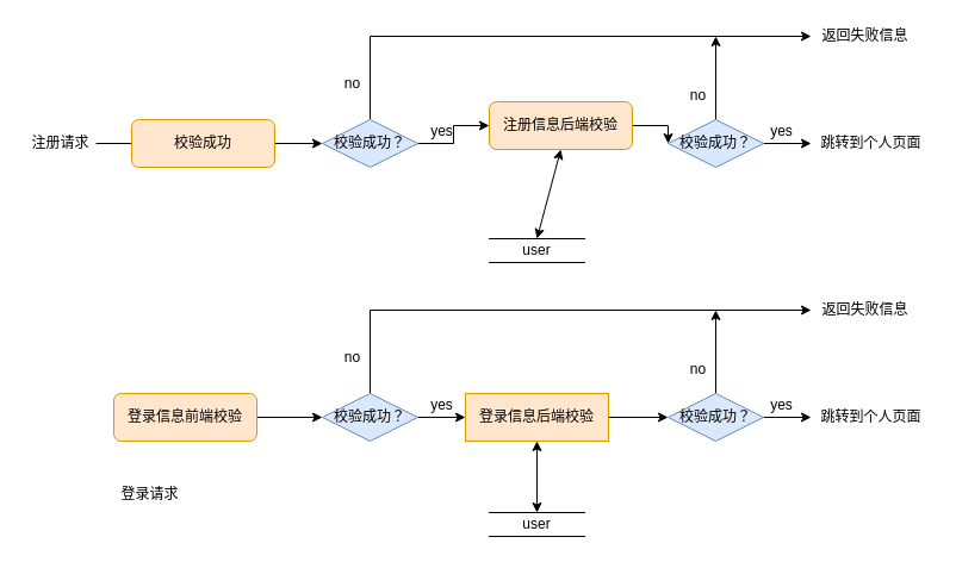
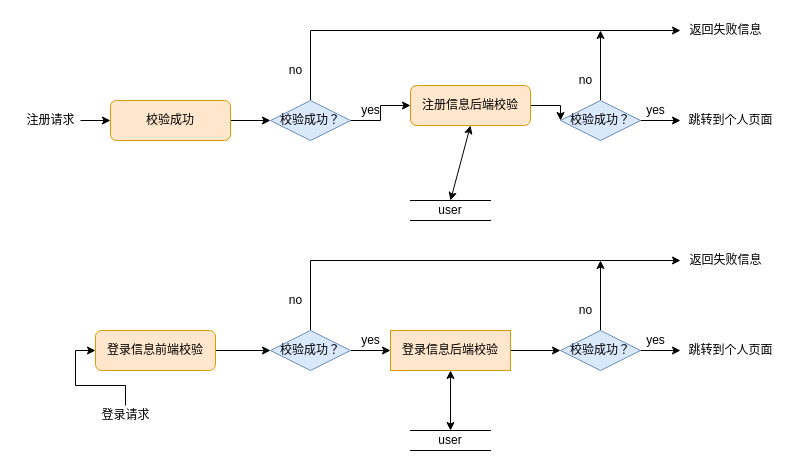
  <mxCell id="0" />
  <mxCell id="1" parent="0" />
- <mxCell id="2" style="edgeStyle=orthogonalEdgeStyle;rounded=0;orthogonalLoop=1;jettySize=auto;html=1;entryX=0;entryY=0.5;entryDx=0;entryDy=0;endArrow=none;" edge="1" parent="1" source="3" target="5"><mxGeometry relative="1" as="geometry" /></mxCell>
+ <mxCell id="2" style="edgeStyle=orthogonalEdgeStyle;rounded=0;orthogonalLoop=1;jettySize=auto;html=1;entryX=0;entryY=0.5;entryDx=0;entryDy=0;" edge="1" parent="1" source="3" target="5"><mxGeometry relative="1" as="geometry" /></mxCell>
  <mxCell id="3" value="注册请求" style="text;html=1;align=center;verticalAlign=middle;resizable=0;points=[];autosize=1;strokeColor=none;fillColor=none;" vertex="1" parent="1"><mxGeometry x="20" y="110" width="60" height="20" as="geometry" /></mxCell>
  <mxCell id="4" style="edgeStyle=orthogonalEdgeStyle;rounded=0;orthogonalLoop=1;jettySize=auto;html=1;exitX=1;exitY=0.5;exitDx=0;exitDy=0;entryX=0;entryY=0.5;entryDx=0;entryDy=0;" edge="1" parent="1" source="5" target="11"><mxGeometry relative="1" as="geometry" /></mxCell>
  <mxCell id="5" value="校验成功" style="rounded=1;whiteSpace=wrap;html=1;fillColor=#ffe6cc;strokeColor=#d79b00;" vertex="1" parent="1"><mxGeometry x="110" y="100" width="120" height="40" as="geometry" /></mxCell>
  <mxCell id="6" style="edgeStyle=orthogonalEdgeStyle;rounded=0;orthogonalLoop=1;jettySize=auto;html=1;exitX=1;exitY=0.5;exitDx=0;exitDy=0;entryX=0;entryY=0.5;entryDx=0;entryDy=0;" edge="1" parent="1" source="7" target="19"><mxGeometry relative="1" as="geometry" /></mxCell>
  <mxCell id="7" value="注册信息后端校验" style="rounded=1;whiteSpace=wrap;html=1;fillColor=#ffe6cc;strokeColor=#d79b00;" vertex="1" parent="1"><mxGeometry x="410" y="85" width="120" height="40" as="geometry" /></mxCell>
  <mxCell id="8" value="user" style="shape=partialRectangle;whiteSpace=wrap;html=1;left=0;right=0;fillColor=none;" vertex="1" parent="1"><mxGeometry x="410" y="200" width="80" height="20" as="geometry" /></mxCell>
  <mxCell id="9" style="edgeStyle=orthogonalEdgeStyle;rounded=0;orthogonalLoop=1;jettySize=auto;html=1;exitX=1;exitY=0.5;exitDx=0;exitDy=0;" edge="1" parent="1" source="11" target="7"><mxGeometry relative="1" as="geometry" /></mxCell>
  <mxCell id="10" style="edgeStyle=orthogonalEdgeStyle;rounded=0;orthogonalLoop=1;jettySize=auto;html=1;exitX=0.5;exitY=0;exitDx=0;exitDy=0;entryX=0;entryY=0.5;entryDx=0;entryDy=0;entryPerimeter=0;" edge="1" parent="1" source="11" target="13"><mxGeometry relative="1" as="geometry" /></mxCell>
  <mxCell id="11" value="校验成功？" style="rhombus;whiteSpace=wrap;html=1;fillColor=#dae8fc;strokeColor=#6c8ebf;" vertex="1" parent="1"><mxGeometry x="270" y="100" width="80" height="40" as="geometry" /></mxCell>
  <mxCell id="12" value="yes" style="text;html=1;align=center;verticalAlign=middle;resizable=0;points=[];autosize=1;strokeColor=none;fillColor=none;" vertex="1" parent="1"><mxGeometry x="355" y="100" width="30" height="20" as="geometry" /></mxCell>
  <mxCell id="13" value="返回失败信息" style="text;html=1;align=center;verticalAlign=middle;resizable=0;points=[];autosize=1;strokeColor=none;fillColor=none;" vertex="1" parent="1"><mxGeometry x="680" y="20" width="90" height="20" as="geometry" /></mxCell>
  <mxCell id="14" value="跳转到个人页面" style="text;html=1;align=center;verticalAlign=middle;resizable=0;points=[];autosize=1;strokeColor=none;fillColor=none;" vertex="1" parent="1"><mxGeometry x="680" y="110" width="100" height="20" as="geometry" /></mxCell>
  <mxCell id="15" value="no" style="text;html=1;align=center;verticalAlign=middle;resizable=0;points=[];autosize=1;strokeColor=none;fillColor=none;" vertex="1" parent="1"><mxGeometry x="280" y="60" width="30" height="20" as="geometry" /></mxCell>
  <mxCell id="16" value="" style="endArrow=classic;startArrow=classic;html=1;rounded=0;entryX=0.5;entryY=1;entryDx=0;entryDy=0;exitX=0.5;exitY=0;exitDx=0;exitDy=0;" edge="1" parent="1" source="8" target="7"><mxGeometry width="50" height="50" relative="1" as="geometry"><mxPoint x="330" y="270" as="sourcePoint" /><mxPoint x="380" y="220" as="targetPoint" /></mxGeometry></mxCell>
  <mxCell id="17" style="edgeStyle=orthogonalEdgeStyle;rounded=0;orthogonalLoop=1;jettySize=auto;html=1;exitX=1;exitY=0.5;exitDx=0;exitDy=0;" edge="1" parent="1" source="19" target="14"><mxGeometry relative="1" as="geometry" /></mxCell>
  <mxCell id="18" style="edgeStyle=orthogonalEdgeStyle;rounded=0;orthogonalLoop=1;jettySize=auto;html=1;exitX=0.5;exitY=0;exitDx=0;exitDy=0;" edge="1" parent="1" source="19"><mxGeometry relative="1" as="geometry"><mxPoint x="600" y="30" as="targetPoint" /></mxGeometry></mxCell>
  <mxCell id="19" value="校验成功？" style="rhombus;whiteSpace=wrap;html=1;fillColor=#dae8fc;strokeColor=#6c8ebf;" vertex="1" parent="1"><mxGeometry x="560" y="100" width="80" height="40" as="geometry" /></mxCell>
  <mxCell id="20" value="yes" style="text;html=1;align=center;verticalAlign=middle;resizable=0;points=[];autosize=1;strokeColor=none;fillColor=none;" vertex="1" parent="1"><mxGeometry x="640" y="100" width="30" height="20" as="geometry" /></mxCell>
  <mxCell id="21" value="no" style="text;html=1;align=center;verticalAlign=middle;resizable=0;points=[];autosize=1;strokeColor=none;fillColor=none;" vertex="1" parent="1"><mxGeometry x="570" y="70" width="30" height="20" as="geometry" /></mxCell>
+ <mxCell id="22" style="edgeStyle=orthogonalEdgeStyle;rounded=0;orthogonalLoop=1;jettySize=auto;html=1;entryX=0;entryY=0.5;entryDx=0;entryDy=0;" edge="1" parent="1" source="23" target="25"><mxGeometry relative="1" as="geometry" /></mxCell>
  <mxCell id="23" value="登录请求" style="text;html=1;align=center;verticalAlign=middle;resizable=0;points=[];autosize=1;strokeColor=none;fillColor=none;" vertex="1" parent="1"><mxGeometry x="95" y="405" width="60" height="20" as="geometry" /></mxCell>
  <mxCell id="24" style="edgeStyle=orthogonalEdgeStyle;rounded=0;orthogonalLoop=1;jettySize=auto;html=1;exitX=1;exitY=0.5;exitDx=0;exitDy=0;entryX=0;entryY=0.5;entryDx=0;entryDy=0;" edge="1" parent="1" source="25" target="31"><mxGeometry relative="1" as="geometry" /></mxCell>
  <mxCell id="25" value="登录信息前端校验" style="rounded=1;whiteSpace=wrap;html=1;fillColor=#ffe6cc;strokeColor=#d79b00;" vertex="1" parent="1"><mxGeometry x="95" y="330" width="120" height="40" as="geometry" /></mxCell>
  <mxCell id="26" style="edgeStyle=orthogonalEdgeStyle;rounded=0;orthogonalLoop=1;jettySize=auto;html=1;exitX=1;exitY=0.5;exitDx=0;exitDy=0;entryX=0;entryY=0.5;entryDx=0;entryDy=0;" edge="1" parent="1" source="27" target="39"><mxGeometry relative="1" as="geometry" /></mxCell>
  <mxCell id="27" value="登录信息后端校验" style="whiteSpace=wrap;html=1;fillColor=#ffe6cc;strokeColor=#d79b00;rounded=0;" vertex="1" parent="1"><mxGeometry x="390" y="330" width="120" height="40" as="geometry" /></mxCell>
  <mxCell id="28" value="user" style="shape=partialRectangle;whiteSpace=wrap;html=1;left=0;right=0;fillColor=none;" vertex="1" parent="1"><mxGeometry x="410" y="430" width="80" height="20" as="geometry" /></mxCell>
  <mxCell id="29" style="edgeStyle=orthogonalEdgeStyle;rounded=0;orthogonalLoop=1;jettySize=auto;html=1;exitX=1;exitY=0.5;exitDx=0;exitDy=0;" edge="1" parent="1" source="31" target="27"><mxGeometry relative="1" as="geometry" /></mxCell>
  <mxCell id="30" style="edgeStyle=orthogonalEdgeStyle;rounded=0;orthogonalLoop=1;jettySize=auto;html=1;exitX=0.5;exitY=0;exitDx=0;exitDy=0;entryX=0;entryY=0.5;entryDx=0;entryDy=0;entryPerimeter=0;" edge="1" parent="1" source="31" target="33"><mxGeometry relative="1" as="geometry" /></mxCell>
  <mxCell id="31" value="校验成功？" style="rhombus;whiteSpace=wrap;html=1;fillColor=#dae8fc;strokeColor=#6c8ebf;" vertex="1" parent="1"><mxGeometry x="270" y="330" width="80" height="40" as="geometry" /></mxCell>
  <mxCell id="32" value="yes" style="text;html=1;align=center;verticalAlign=middle;resizable=0;points=[];autosize=1;strokeColor=none;fillColor=none;" vertex="1" parent="1"><mxGeometry x="355" y="330" width="30" height="20" as="geometry" /></mxCell>
  <mxCell id="33" value="返回失败信息" style="text;html=1;align=center;verticalAlign=middle;resizable=0;points=[];autosize=1;strokeColor=none;fillColor=none;" vertex="1" parent="1"><mxGeometry x="680" y="250" width="90" height="20" as="geometry" /></mxCell>
  <mxCell id="34" value="跳转到个人页面" style="text;html=1;align=center;verticalAlign=middle;resizable=0;points=[];autosize=1;strokeColor=none;fillColor=none;" vertex="1" parent="1"><mxGeometry x="680" y="340" width="100" height="20" as="geometry" /></mxCell>
  <mxCell id="35" value="no" style="text;html=1;align=center;verticalAlign=middle;resizable=0;points=[];autosize=1;strokeColor=none;fillColor=none;" vertex="1" parent="1"><mxGeometry x="280" y="290" width="30" height="20" as="geometry" /></mxCell>
  <mxCell id="36" value="" style="endArrow=classic;startArrow=classic;html=1;rounded=0;entryX=0.5;entryY=1;entryDx=0;entryDy=0;exitX=0.5;exitY=0;exitDx=0;exitDy=0;" edge="1" parent="1" source="28" target="27"><mxGeometry width="50" height="50" relative="1" as="geometry"><mxPoint x="330" y="500" as="sourcePoint" /><mxPoint x="380" y="450" as="targetPoint" /></mxGeometry></mxCell>
  <mxCell id="37" style="edgeStyle=orthogonalEdgeStyle;rounded=0;orthogonalLoop=1;jettySize=auto;html=1;exitX=1;exitY=0.5;exitDx=0;exitDy=0;" edge="1" parent="1" source="39" target="34"><mxGeometry relative="1" as="geometry" /></mxCell>
  <mxCell id="38" style="edgeStyle=orthogonalEdgeStyle;rounded=0;orthogonalLoop=1;jettySize=auto;html=1;exitX=0.5;exitY=0;exitDx=0;exitDy=0;" edge="1" parent="1" source="39"><mxGeometry relative="1" as="geometry"><mxPoint x="600" y="260" as="targetPoint" /></mxGeometry></mxCell>
  <mxCell id="39" value="校验成功？" style="rhombus;whiteSpace=wrap;html=1;fillColor=#dae8fc;strokeColor=#6c8ebf;" vertex="1" parent="1"><mxGeometry x="560" y="330" width="80" height="40" as="geometry" /></mxCell>
  <mxCell id="40" value="yes" style="text;html=1;align=center;verticalAlign=middle;resizable=0;points=[];autosize=1;strokeColor=none;fillColor=none;" vertex="1" parent="1"><mxGeometry x="640" y="330" width="30" height="20" as="geometry" /></mxCell>
  <mxCell id="41" value="no" style="text;html=1;align=center;verticalAlign=middle;resizable=0;points=[];autosize=1;strokeColor=none;fillColor=none;" vertex="1" parent="1"><mxGeometry x="570" y="300" width="30" height="20" as="geometry" /></mxCell>
